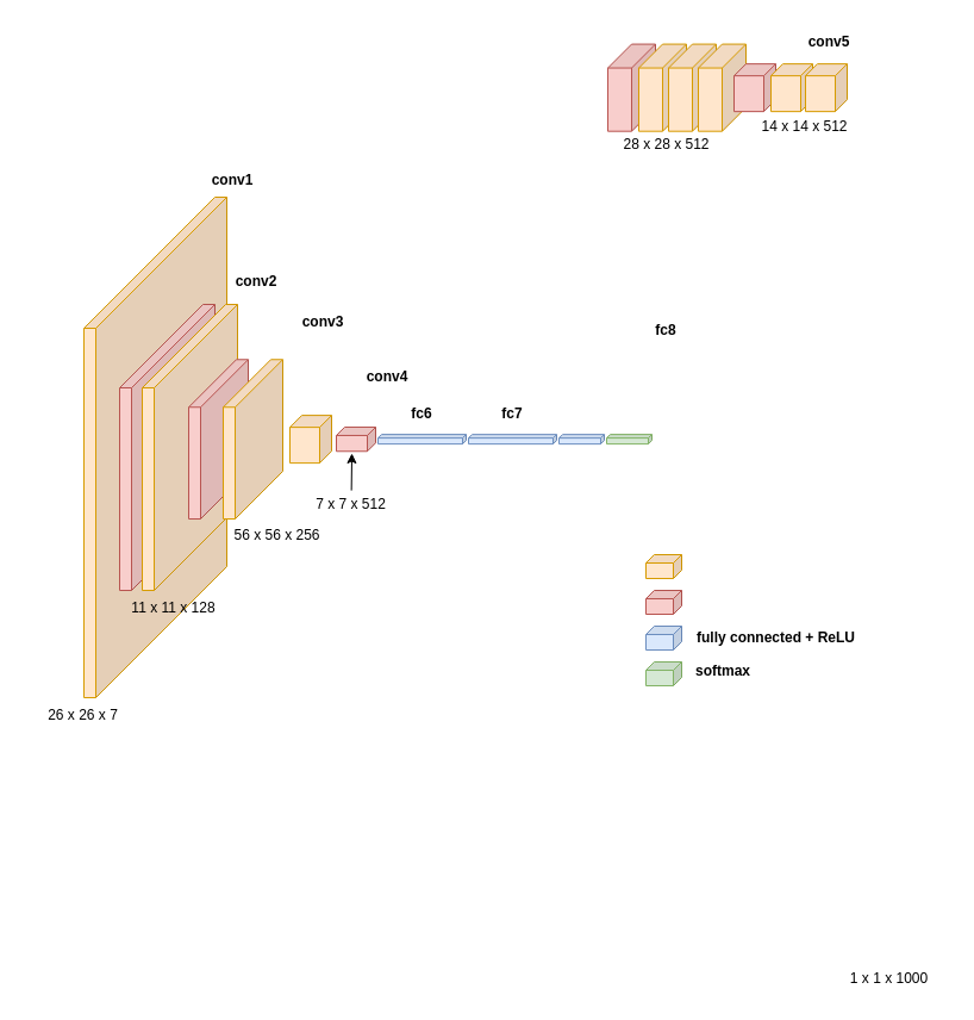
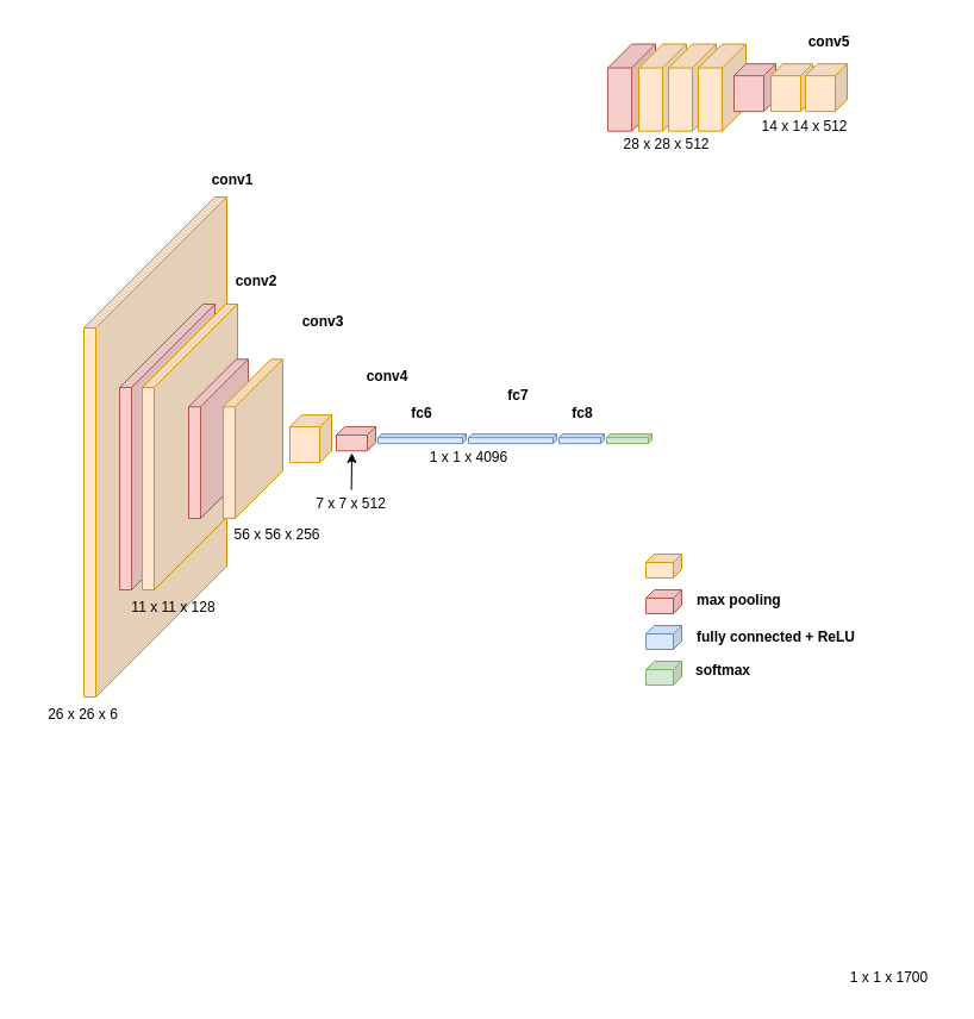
  <mxCell id="0" />
  <mxCell id="1" parent="0" />
  <mxCell id="2" value="" style="shape=cube;whiteSpace=wrap;html=1;boundedLbl=1;backgroundOutline=1;darkOpacity=0.05;darkOpacity2=0.1;size=110;direction=east;flipH=1;fillColor=#ffe6cc;strokeColor=#d79b00;" vertex="1" parent="1"><mxGeometry x="70" y="165" width="120" height="420" as="geometry" /></mxCell>
  <mxCell id="3" value="" style="shape=cube;whiteSpace=wrap;html=1;boundedLbl=1;backgroundOutline=1;darkOpacity=0.05;darkOpacity2=0.1;size=70;direction=east;flipH=1;fillColor=#f8cecc;strokeColor=#b85450;" vertex="1" parent="1"><mxGeometry x="100" y="255" width="80" height="240" as="geometry" /></mxCell>
  <mxCell id="4" value="" style="shape=cube;whiteSpace=wrap;html=1;boundedLbl=1;backgroundOutline=1;darkOpacity=0.05;darkOpacity2=0.1;size=70;direction=east;flipH=1;fillColor=#ffe6cc;strokeColor=#d79b00;" vertex="1" parent="1"><mxGeometry x="119" y="255" width="80" height="240" as="geometry" /></mxCell>
  <mxCell id="5" value="" style="shape=cube;whiteSpace=wrap;html=1;boundedLbl=1;backgroundOutline=1;darkOpacity=0.05;darkOpacity2=0.1;size=40;direction=east;flipH=1;fillColor=#f8cecc;strokeColor=#b85450;" vertex="1" parent="1"><mxGeometry x="158" y="301.25" width="50" height="133.75" as="geometry" /></mxCell>
  <mxCell id="6" value="" style="shape=cube;whiteSpace=wrap;html=1;boundedLbl=1;backgroundOutline=1;darkOpacity=0.05;darkOpacity2=0.1;size=40;direction=east;flipH=1;fillColor=#ffe6cc;strokeColor=#d79b00;" vertex="1" parent="1"><mxGeometry x="187" y="301.25" width="50" height="133.75" as="geometry" /></mxCell>
  <mxCell id="7" value="" style="shape=cube;whiteSpace=wrap;html=1;boundedLbl=1;backgroundOutline=1;darkOpacity=0.05;darkOpacity2=0.1;size=20;direction=east;flipH=1;fillColor=#f8cecc;strokeColor=#b85450;" vertex="1" parent="1"><mxGeometry x="510" y="36.56" width="40" height="73.13" as="geometry" /></mxCell>
  <mxCell id="8" value="" style="shape=cube;whiteSpace=wrap;html=1;boundedLbl=1;backgroundOutline=1;darkOpacity=0.05;darkOpacity2=0.1;size=20;direction=east;flipH=1;fillColor=#ffe6cc;strokeColor=#d79b00;" vertex="1" parent="1"><mxGeometry x="536" y="36.56" width="40" height="73.13" as="geometry" /></mxCell>
  <mxCell id="9" value="" style="shape=cube;whiteSpace=wrap;html=1;boundedLbl=1;backgroundOutline=1;darkOpacity=0.05;darkOpacity2=0.1;size=20;direction=east;flipH=1;fillColor=#ffe6cc;strokeColor=#d79b00;" vertex="1" parent="1"><mxGeometry x="561" y="36.56" width="40" height="73.13" as="geometry" /></mxCell>
  <mxCell id="10" value="" style="shape=cube;whiteSpace=wrap;html=1;boundedLbl=1;backgroundOutline=1;darkOpacity=0.05;darkOpacity2=0.1;size=20;direction=east;flipH=1;fillColor=#ffe6cc;strokeColor=#d79b00;" vertex="1" parent="1"><mxGeometry x="586" y="36.56" width="40" height="73.13" as="geometry" /></mxCell>
  <mxCell id="11" value="" style="shape=cube;whiteSpace=wrap;html=1;boundedLbl=1;backgroundOutline=1;darkOpacity=0.05;darkOpacity2=0.1;size=10;direction=east;flipH=1;fillColor=#f8cecc;strokeColor=#b85450;" vertex="1" parent="1"><mxGeometry x="616" y="53.13" width="35" height="40" as="geometry" /></mxCell>
  <mxCell id="12" value="" style="shape=cube;whiteSpace=wrap;html=1;boundedLbl=1;backgroundOutline=1;darkOpacity=0.05;darkOpacity2=0.1;size=10;direction=east;flipH=1;fillColor=#ffe6cc;strokeColor=#d79b00;" vertex="1" parent="1"><mxGeometry x="647" y="53.13" width="35" height="40" as="geometry" /></mxCell>
  <mxCell id="13" value="" style="shape=cube;whiteSpace=wrap;html=1;boundedLbl=1;backgroundOutline=1;darkOpacity=0.05;darkOpacity2=0.1;size=7;direction=east;flipH=1;fillColor=#f8cecc;strokeColor=#b85450;" vertex="1" parent="1"><mxGeometry x="282" y="357.96" width="33" height="20.32" as="geometry" /></mxCell>
  <mxCell id="14" value="" style="shape=cube;whiteSpace=wrap;html=1;boundedLbl=1;backgroundOutline=1;darkOpacity=0.05;darkOpacity2=0.1;size=3;direction=east;flipH=1;fillColor=#dae8fc;strokeColor=#6c8ebf;" vertex="1" parent="1"><mxGeometry x="317" y="364.12" width="74" height="8" as="geometry" /></mxCell>
  <mxCell id="15" value="" style="shape=cube;whiteSpace=wrap;html=1;boundedLbl=1;backgroundOutline=1;darkOpacity=0.05;darkOpacity2=0.1;size=3;direction=east;flipH=1;fillColor=#dae8fc;strokeColor=#6c8ebf;" vertex="1" parent="1"><mxGeometry x="393" y="364.13" width="74" height="8" as="geometry" /></mxCell>
  <mxCell id="16" value="" style="shape=cube;whiteSpace=wrap;html=1;boundedLbl=1;backgroundOutline=1;darkOpacity=0.05;darkOpacity2=0.1;size=3;direction=east;flipH=1;fillColor=#dae8fc;strokeColor=#6c8ebf;" vertex="1" parent="1"><mxGeometry x="469" y="364.13" width="38" height="8" as="geometry" /></mxCell>
  <mxCell id="17" value="" style="shape=cube;whiteSpace=wrap;html=1;boundedLbl=1;backgroundOutline=1;darkOpacity=0.05;darkOpacity2=0.1;size=7;direction=east;flipH=1;fillColor=#ffe6cc;strokeColor=#d79b00;" vertex="1" parent="1"><mxGeometry x="542" y="465" width="30" height="20" as="geometry" /></mxCell>
  <mxCell id="18" value="" style="shape=cube;whiteSpace=wrap;html=1;boundedLbl=1;backgroundOutline=1;darkOpacity=0.05;darkOpacity2=0.1;size=7;direction=east;flipH=1;fillColor=#f8cecc;strokeColor=#b85450;" vertex="1" parent="1"><mxGeometry x="542" y="495" width="30" height="20" as="geometry" /></mxCell>
  <mxCell id="19" value="" style="shape=cube;whiteSpace=wrap;html=1;boundedLbl=1;backgroundOutline=1;darkOpacity=0.05;darkOpacity2=0.1;size=7;direction=east;flipH=1;fillColor=#dae8fc;strokeColor=#6c8ebf;" vertex="1" parent="1"><mxGeometry x="542" y="525" width="30" height="20" as="geometry" /></mxCell>
  <mxCell id="20" value="" style="shape=cube;whiteSpace=wrap;html=1;boundedLbl=1;backgroundOutline=1;darkOpacity=0.05;darkOpacity2=0.1;size=3;direction=east;flipH=1;fillColor=#d5e8d4;strokeColor=#82b366;" vertex="1" parent="1"><mxGeometry x="509" y="364.12" width="38" height="8" as="geometry" /></mxCell>
  <mxCell id="21" value="" style="shape=cube;whiteSpace=wrap;html=1;boundedLbl=1;backgroundOutline=1;darkOpacity=0.05;darkOpacity2=0.1;size=7;direction=east;flipH=1;fillColor=#d5e8d4;strokeColor=#82b366;" vertex="1" parent="1"><mxGeometry x="542" y="555" width="30" height="20" as="geometry" /></mxCell>
  <mxCell id="22" value="&lt;b&gt;conv1&lt;/b&gt;" style="text;html=1;strokeColor=none;fillColor=none;align=center;verticalAlign=middle;whiteSpace=wrap;rounded=0;" vertex="1" parent="1"><mxGeometry x="175" y="136" width="40" height="30" as="geometry" /></mxCell>
  <mxCell id="23" value="&lt;b&gt;conv2&lt;/b&gt;" style="text;html=1;strokeColor=none;fillColor=none;align=center;verticalAlign=middle;whiteSpace=wrap;rounded=0;" vertex="1" parent="1"><mxGeometry x="195" y="221" width="40" height="30" as="geometry" /></mxCell>
  <mxCell id="24" value="&lt;b&gt;conv3&lt;/b&gt;" style="text;html=1;strokeColor=none;fillColor=none;align=center;verticalAlign=middle;whiteSpace=wrap;rounded=0;" vertex="1" parent="1"><mxGeometry x="251" y="255" width="40" height="30" as="geometry" /></mxCell>
  <mxCell id="25" value="&lt;b&gt;conv4&lt;/b&gt;" style="text;html=1;strokeColor=none;fillColor=none;align=center;verticalAlign=middle;whiteSpace=wrap;rounded=0;" vertex="1" parent="1"><mxGeometry x="305" y="301.25" width="40" height="30" as="geometry" /></mxCell>
  <mxCell id="26" value="&lt;b&gt;conv5&lt;/b&gt;" style="text;html=1;strokeColor=none;fillColor=none;align=center;verticalAlign=middle;whiteSpace=wrap;rounded=0;" vertex="1" parent="1"><mxGeometry x="676" y="20" width="40" height="30" as="geometry" /></mxCell>
  <mxCell id="27" value="&lt;b&gt;fc6&lt;/b&gt;" style="text;html=1;strokeColor=none;fillColor=none;align=center;verticalAlign=middle;whiteSpace=wrap;rounded=0;" vertex="1" parent="1"><mxGeometry x="334" y="331.56" width="40" height="30" as="geometry" /></mxCell>
- <mxCell id="28" value="&lt;b&gt;fc7&lt;/b&gt;" style="text;html=1;strokeColor=none;fillColor=none;align=center;verticalAlign=middle;whiteSpace=wrap;rounded=0;" vertex="1" parent="1"><mxGeometry x="410" y="331.56" width="40" height="30" as="geometry" /></mxCell>
- <mxCell id="29" value="&lt;b&gt;fc8&lt;/b&gt;" style="text;html=1;strokeColor=none;fillColor=none;align=center;verticalAlign=middle;whiteSpace=wrap;rounded=0;" vertex="1" parent="1"><mxGeometry x="539" y="261.56" width="40" height="30" as="geometry" /></mxCell>
- <mxCell id="30" value="26 x 26 x 7" style="text;html=1;strokeColor=none;fillColor=none;align=center;verticalAlign=middle;whiteSpace=wrap;rounded=0;" vertex="1" parent="1"><mxGeometry x="20" y="585" width="99" height="30" as="geometry" /></mxCell>
+ <mxCell id="28" value="&lt;b&gt;fc7&lt;/b&gt;" style="text;html=1;strokeColor=none;fillColor=none;align=center;verticalAlign=middle;whiteSpace=wrap;rounded=0;" vertex="1" parent="1"><mxGeometry x="415" y="316.56" width="40" height="30" as="geometry" /></mxCell>
+ <mxCell id="29" value="&lt;b&gt;fc8&lt;/b&gt;" style="text;html=1;strokeColor=none;fillColor=none;align=center;verticalAlign=middle;whiteSpace=wrap;rounded=0;" vertex="1" parent="1"><mxGeometry x="469" y="331.56" width="40" height="30" as="geometry" /></mxCell>
+ <mxCell id="30" value="26 x 26 x 6" style="text;html=1;strokeColor=none;fillColor=none;align=center;verticalAlign=middle;whiteSpace=wrap;rounded=0;" vertex="1" parent="1"><mxGeometry x="20" y="585" width="99" height="30" as="geometry" /></mxCell>
  <mxCell id="31" value="11 x 11 x 128" style="text;html=1;strokeColor=none;fillColor=none;align=center;verticalAlign=middle;whiteSpace=wrap;rounded=0;" vertex="1" parent="1"><mxGeometry x="96" y="495" width="99" height="30" as="geometry" /></mxCell>
  <mxCell id="32" value="56 x 56 x 256" style="text;html=1;strokeColor=none;fillColor=none;align=center;verticalAlign=middle;whiteSpace=wrap;rounded=0;" vertex="1" parent="1"><mxGeometry x="183" y="434" width="99" height="30" as="geometry" /></mxCell>
  <mxCell id="33" value="28 x 28 x 512" style="text;html=1;strokeColor=none;fillColor=none;align=center;verticalAlign=middle;whiteSpace=wrap;rounded=0;" vertex="1" parent="1"><mxGeometry x="510" y="106" width="99" height="30" as="geometry" /></mxCell>
  <mxCell id="34" value="14 x 14 x 512" style="text;html=1;strokeColor=none;fillColor=none;align=center;verticalAlign=middle;whiteSpace=wrap;rounded=0;" vertex="1" parent="1"><mxGeometry x="626" y="91.12" width="99" height="30" as="geometry" /></mxCell>
  <mxCell id="35" value="" style="shape=cube;whiteSpace=wrap;html=1;boundedLbl=1;backgroundOutline=1;darkOpacity=0.05;darkOpacity2=0.1;size=10;direction=east;flipH=1;fillColor=#ffe6cc;strokeColor=#d79b00;" vertex="1" parent="1"><mxGeometry x="676" y="53.13" width="35" height="40" as="geometry" /></mxCell>
  <mxCell id="36" value="" style="shape=cube;whiteSpace=wrap;html=1;boundedLbl=1;backgroundOutline=1;darkOpacity=0.05;darkOpacity2=0.1;size=10;direction=east;flipH=1;fillColor=#ffe6cc;strokeColor=#d79b00;" vertex="1" parent="1"><mxGeometry x="243" y="348.12" width="35" height="40" as="geometry" /></mxCell>
  <mxCell id="37" value="7 x 7 x 512" style="text;html=1;strokeColor=none;fillColor=none;align=center;verticalAlign=middle;whiteSpace=wrap;rounded=0;" vertex="1" parent="1"><mxGeometry x="245" y="411.12" width="99" height="23.88" as="geometry" /></mxCell>
  <mxCell id="38" value="" style="endArrow=classic;html=1;entryX=0.605;entryY=1.084;entryDx=0;entryDy=0;entryPerimeter=0;" edge="1" parent="1" source="37" target="13"><mxGeometry width="50" height="50" relative="1" as="geometry"><mxPoint x="298.16" y="416.12" as="sourcePoint" /><mxPoint x="299" y="386" as="targetPoint" /></mxGeometry></mxCell>
- <mxCell id="40" value="1 x 1 x 1000" style="text;html=1;strokeColor=none;fillColor=none;align=center;verticalAlign=middle;whiteSpace=wrap;rounded=0;" vertex="1" parent="1"><mxGeometry x="697" y="809.13" width="99" height="24" as="geometry" /></mxCell>
+ <mxCell id="39" value="1 x 1 x 4096" style="text;html=1;strokeColor=none;fillColor=none;align=center;verticalAlign=middle;whiteSpace=wrap;rounded=0;" vertex="1" parent="1"><mxGeometry x="344" y="372.13" width="99" height="24" as="geometry" /></mxCell>
+ <mxCell id="40" value="1 x 1 x 1700" style="text;html=1;strokeColor=none;fillColor=none;align=center;verticalAlign=middle;whiteSpace=wrap;rounded=0;" vertex="1" parent="1"><mxGeometry x="697" y="809.13" width="99" height="24" as="geometry" /></mxCell>
+ <mxCell id="41" value="max pooling" style="text;html=1;strokeColor=none;fillColor=none;align=left;verticalAlign=middle;whiteSpace=wrap;rounded=0;fontStyle=1" vertex="1" parent="1"><mxGeometry x="583" y="492.06" width="138" height="23.88" as="geometry" /></mxCell>
  <mxCell id="42" value="fully connected + ReLU" style="text;html=1;strokeColor=none;fillColor=none;align=left;verticalAlign=middle;whiteSpace=wrap;rounded=0;fontStyle=1" vertex="1" parent="1"><mxGeometry x="583" y="523.12" width="138" height="23.88" as="geometry" /></mxCell>
  <mxCell id="43" value="softmax" style="text;html=1;strokeColor=none;fillColor=none;align=left;verticalAlign=middle;whiteSpace=wrap;rounded=0;fontStyle=1" vertex="1" parent="1"><mxGeometry x="582" y="551.12" width="138" height="23.88" as="geometry" /></mxCell>
